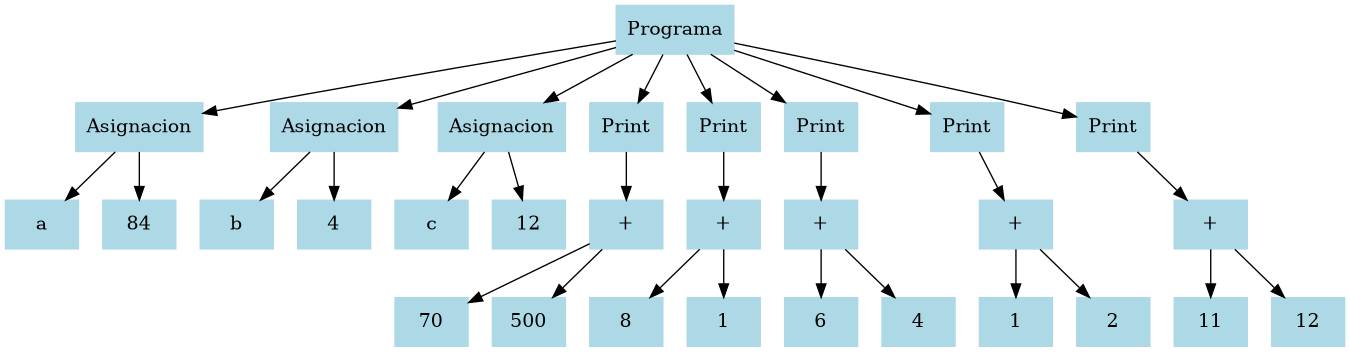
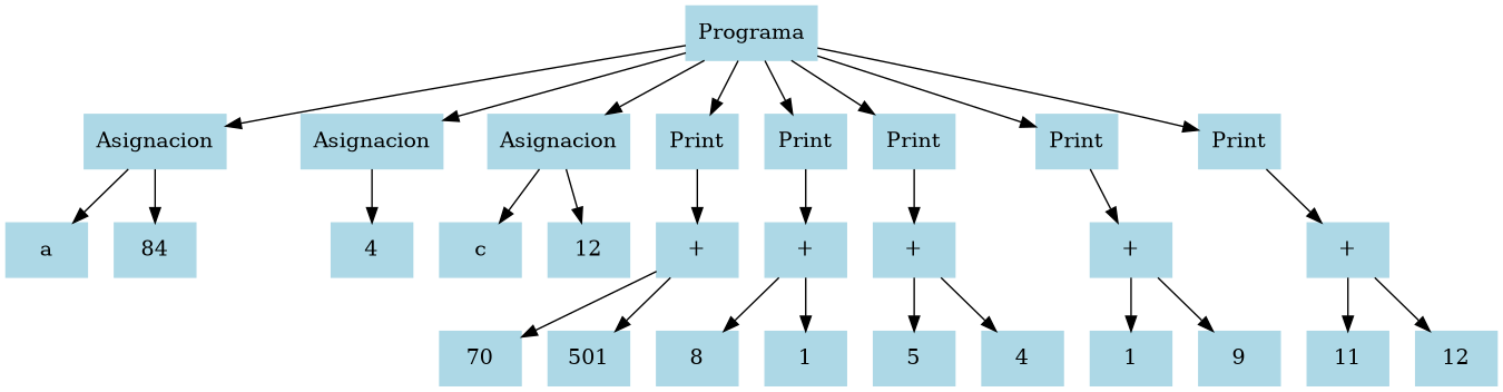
  digraph {
    node [color=lightblue shape=box style=filled]
    n1 [label=Programa]
    n2 [label=Asignacion]
    n3 [label=Asignacion]
    n4 [label=Asignacion]
    n5 [label=Print]
    n6 [label=Print]
    n7 [label=Print]
    n8 [label=Print]
    n9 [label=Print]
    n10 [label=a]
    n11 [label=84]
-   n12 [label=b]
    n13 [label=4]
    n14 [label=c]
    n15 [label=12]
    n16 [label="+"]
    n17 [label="+"]
    n18 [label="+"]
    n19 [label="+"]
    n20 [label="+"]
    n21 [label=70]
-   n22 [label=500]
+   n22 [label=501]
    n23 [label=8]
    n24 [label=1]
-   n25 [label=6]
+   n25 [label=5]
    n26 [label=4]
    n27 [label=1]
-   n28 [label=2]
+   n28 [label=9]
    n29 [label=11]
    n30 [label=12]
    n1 -> n2
    n1 -> n3
    n1 -> n4
    n1 -> n5
    n1 -> n6
    n1 -> n7
    n1 -> n8
    n1 -> n9
    n2 -> n10
    n2 -> n11
-   n3 -> n12
    n3 -> n13
    n4 -> n14
    n4 -> n15
    n5 -> n16
    n6 -> n17
    n7 -> n18
    n8 -> n19
    n9 -> n20
    n16 -> n21
    n16 -> n22
    n17 -> n23
    n17 -> n24
    n18 -> n25
    n18 -> n26
    n19 -> n27
    n19 -> n28
    n20 -> n29
    n20 -> n30
  }
